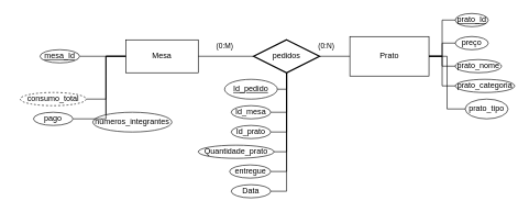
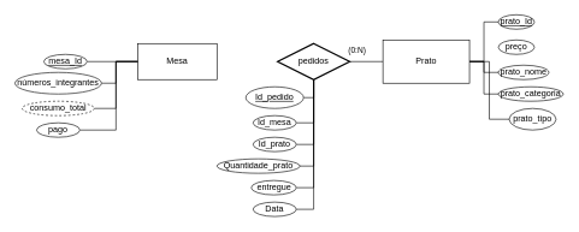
  <mxCell id="0" />
  <mxCell id="1" parent="0" />
  <mxCell id="2" value="&lt;div&gt;Mesa&lt;/div&gt;" style="html=1;whiteSpace=wrap;" parent="1" vertex="1"><mxGeometry x="190" y="60" width="110" height="50" as="geometry" /></mxCell>
  <mxCell id="3" value="(0:N)" style="edgeStyle=orthogonalEdgeStyle;rounded=0;orthogonalLoop=1;jettySize=auto;html=1;endArrow=none;endFill=0;" parent="1" source="5" target="34" edge="1"><mxGeometry x="-0.562" y="15" relative="1" as="geometry"><mxPoint as="offset" /><mxPoint x="540" y="85" as="targetPoint" /></mxGeometry></mxCell>
- <mxCell id="4" value="(0:M)" style="edgeStyle=orthogonalEdgeStyle;rounded=0;orthogonalLoop=1;jettySize=auto;html=1;endArrow=none;endFill=0;" parent="1" source="5" target="2" edge="1"><mxGeometry x="0.048" y="-15" relative="1" as="geometry"><mxPoint as="offset" /></mxGeometry></mxCell>
  <mxCell id="5" value="&lt;div&gt;pedidos&lt;/div&gt;" style="strokeWidth=2;html=1;shape=mxgraph.flowchart.decision;whiteSpace=wrap;" parent="1" vertex="1"><mxGeometry x="384" y="60" width="100" height="50" as="geometry" /></mxCell>
  <mxCell id="6" value="" style="edgeStyle=orthogonalEdgeStyle;rounded=0;orthogonalLoop=1;jettySize=auto;html=1;endArrow=none;endFill=0;" parent="1" source="7" target="2" edge="1"><mxGeometry relative="1" as="geometry" /></mxCell>
  <mxCell id="7" value="&lt;u&gt;mesa_Id&lt;/u&gt;" style="ellipse;whiteSpace=wrap;html=1;" parent="1" vertex="1"><mxGeometry x="60" y="75" width="60" height="20" as="geometry" /></mxCell>
  <mxCell id="8" value="" style="edgeStyle=orthogonalEdgeStyle;rounded=0;orthogonalLoop=1;jettySize=auto;html=1;endArrow=none;endFill=0;" parent="1" source="9" target="2" edge="1"><mxGeometry relative="1" as="geometry"><Array as="points"><mxPoint x="160" y="115" /><mxPoint x="160" y="85" /></Array></mxGeometry></mxCell>
- <mxCell id="9" value="números_integrantes" style="ellipse;whiteSpace=wrap;html=1;" parent="1" vertex="1"><mxGeometry x="140" y="170" width="120" height="30" as="geometry" /></mxCell>
+ <mxCell id="9" value="números_integrantes" style="ellipse;whiteSpace=wrap;html=1;" parent="1" vertex="1"><mxGeometry x="20" y="100" width="120" height="30" as="geometry" /></mxCell>
  <mxCell id="10" style="edgeStyle=orthogonalEdgeStyle;rounded=0;orthogonalLoop=1;jettySize=auto;html=1;exitX=1;exitY=0.5;exitDx=0;exitDy=0;entryX=0;entryY=0.5;entryDx=0;entryDy=0;endArrow=none;endFill=0;" parent="1" source="11" target="2" edge="1"><mxGeometry relative="1" as="geometry"><Array as="points"><mxPoint x="160" y="150" /><mxPoint x="160" y="85" /></Array></mxGeometry></mxCell>
  <mxCell id="11" value="consumo_total" style="ellipse;whiteSpace=wrap;html=1;dashed=1;" parent="1" vertex="1"><mxGeometry x="30" y="140" width="100" height="20" as="geometry" /></mxCell>
  <mxCell id="12" style="edgeStyle=orthogonalEdgeStyle;rounded=0;orthogonalLoop=1;jettySize=auto;html=1;exitX=1;exitY=0.5;exitDx=0;exitDy=0;entryX=0;entryY=0.5;entryDx=0;entryDy=0;endArrow=none;endFill=0;" parent="1" source="13" target="2" edge="1"><mxGeometry relative="1" as="geometry"><Array as="points"><mxPoint x="160" y="180" /><mxPoint x="160" y="85" /></Array></mxGeometry></mxCell>
  <mxCell id="13" value="pago" style="ellipse;whiteSpace=wrap;html=1;" parent="1" vertex="1"><mxGeometry x="50" y="170" width="60" height="20" as="geometry" /></mxCell>
  <mxCell id="14" style="edgeStyle=orthogonalEdgeStyle;rounded=0;orthogonalLoop=1;jettySize=auto;html=1;exitX=1;exitY=0.5;exitDx=0;exitDy=0;entryX=0.5;entryY=1;entryDx=0;entryDy=0;entryPerimeter=0;endArrow=none;endFill=0;" parent="1" source="15" target="5" edge="1"><mxGeometry relative="1" as="geometry" /></mxCell>
  <mxCell id="15" value="Id_mesa" style="ellipse;whiteSpace=wrap;html=1;" parent="1" vertex="1"><mxGeometry x="350" y="160" width="60" height="20" as="geometry" /></mxCell>
  <mxCell id="16" style="edgeStyle=orthogonalEdgeStyle;rounded=0;orthogonalLoop=1;jettySize=auto;html=1;exitX=1;exitY=0.5;exitDx=0;exitDy=0;entryX=0.5;entryY=1;entryDx=0;entryDy=0;entryPerimeter=0;endArrow=none;endFill=0;" parent="1" source="17" target="5" edge="1"><mxGeometry relative="1" as="geometry" /></mxCell>
  <mxCell id="17" value="Id_prato" style="ellipse;whiteSpace=wrap;html=1;" parent="1" vertex="1"><mxGeometry x="350" y="190" width="60" height="20" as="geometry" /></mxCell>
  <mxCell id="18" style="edgeStyle=orthogonalEdgeStyle;rounded=0;orthogonalLoop=1;jettySize=auto;html=1;exitX=1;exitY=0.5;exitDx=0;exitDy=0;entryX=0.5;entryY=1;entryDx=0;entryDy=0;entryPerimeter=0;endArrow=none;endFill=0;" parent="1" source="19" target="5" edge="1"><mxGeometry relative="1" as="geometry"><Array as="points"><mxPoint x="434" y="230" /></Array></mxGeometry></mxCell>
  <mxCell id="19" value="Quantidade_prato" style="ellipse;whiteSpace=wrap;html=1;" parent="1" vertex="1"><mxGeometry x="300" y="220" width="115" height="20" as="geometry" /></mxCell>
  <mxCell id="20" style="edgeStyle=orthogonalEdgeStyle;rounded=0;orthogonalLoop=1;jettySize=auto;html=1;exitX=1;exitY=0.5;exitDx=0;exitDy=0;endArrow=none;endFill=0;" parent="1" source="21" target="5" edge="1"><mxGeometry relative="1" as="geometry" /></mxCell>
  <mxCell id="21" value="entregue" style="ellipse;whiteSpace=wrap;html=1;" parent="1" vertex="1"><mxGeometry x="347.5" y="250" width="62.5" height="20" as="geometry" /></mxCell>
  <mxCell id="22" style="edgeStyle=orthogonalEdgeStyle;rounded=0;orthogonalLoop=1;jettySize=auto;html=1;exitX=0;exitY=0.5;exitDx=0;exitDy=0;entryX=1;entryY=0.5;entryDx=0;entryDy=0;endArrow=none;endFill=0;" edge="1" parent="1" source="23" target="34"><mxGeometry relative="1" as="geometry" /></mxCell>
  <mxCell id="23" value="&lt;u&gt;prato_Id&lt;/u&gt;" style="ellipse;whiteSpace=wrap;html=1;" parent="1" vertex="1"><mxGeometry x="690" y="20" width="50" height="20" as="geometry" /></mxCell>
  <mxCell id="24" style="edgeStyle=orthogonalEdgeStyle;rounded=0;orthogonalLoop=1;jettySize=auto;html=1;exitX=0;exitY=0.5;exitDx=0;exitDy=0;endArrow=none;endFill=0;" edge="1" parent="1" source="25" target="34"><mxGeometry relative="1" as="geometry" /></mxCell>
  <mxCell id="25" value="prato_nome" style="ellipse;whiteSpace=wrap;html=1;" parent="1" vertex="1"><mxGeometry x="690" y="90" width="70" height="20" as="geometry" /></mxCell>
  <mxCell id="26" style="edgeStyle=orthogonalEdgeStyle;rounded=0;orthogonalLoop=1;jettySize=auto;html=1;exitX=0;exitY=0.5;exitDx=0;exitDy=0;entryX=1;entryY=0.5;entryDx=0;entryDy=0;endArrow=none;endFill=0;" edge="1" parent="1" source="27" target="34"><mxGeometry relative="1" as="geometry" /></mxCell>
  <mxCell id="27" value="prato_categoria" style="ellipse;whiteSpace=wrap;html=1;" parent="1" vertex="1"><mxGeometry x="690" y="120" width="90" height="20" as="geometry" /></mxCell>
  <mxCell id="28" style="edgeStyle=orthogonalEdgeStyle;rounded=0;orthogonalLoop=1;jettySize=auto;html=1;exitX=0;exitY=0.5;exitDx=0;exitDy=0;entryX=1;entryY=0.5;entryDx=0;entryDy=0;endArrow=none;endFill=0;" edge="1" parent="1" source="29" target="34"><mxGeometry relative="1" as="geometry" /></mxCell>
  <mxCell id="29" value="prato_tipo" style="ellipse;whiteSpace=wrap;html=1;" parent="1" vertex="1"><mxGeometry x="705" y="150" width="65" height="30" as="geometry" /></mxCell>
  <mxCell id="30" value="" style="edgeStyle=orthogonalEdgeStyle;rounded=0;orthogonalLoop=1;jettySize=auto;html=1;endArrow=none;endFill=0;" parent="1" source="31" target="5" edge="1"><mxGeometry relative="1" as="geometry"><Array as="points"><mxPoint x="434" y="135" /></Array></mxGeometry></mxCell>
  <mxCell id="31" value="&lt;u&gt;Id_pedido&lt;/u&gt;" style="ellipse;whiteSpace=wrap;html=1;" parent="1" vertex="1"><mxGeometry x="340" y="120" width="80" height="30" as="geometry" /></mxCell>
  <mxCell id="32" style="edgeStyle=orthogonalEdgeStyle;rounded=0;orthogonalLoop=1;jettySize=auto;html=1;exitX=1;exitY=0.5;exitDx=0;exitDy=0;endArrow=none;endFill=0;" parent="1" source="33" target="5" edge="1"><mxGeometry relative="1" as="geometry"><Array as="points"><mxPoint x="434" y="290" /></Array></mxGeometry></mxCell>
  <mxCell id="33" value="Data" style="ellipse;whiteSpace=wrap;html=1;" parent="1" vertex="1"><mxGeometry x="350" y="280" width="60" height="20" as="geometry" /></mxCell>
  <mxCell id="34" value="Prato" style="rounded=0;whiteSpace=wrap;html=1;" parent="1" vertex="1"><mxGeometry x="530" y="55" width="120" height="60" as="geometry" /></mxCell>
- <mxCell id="35" style="edgeStyle=orthogonalEdgeStyle;rounded=0;orthogonalLoop=1;jettySize=auto;html=1;exitX=0;exitY=0.5;exitDx=0;exitDy=0;endArrow=none;endFill=0;" edge="1" parent="1" source="36" target="34"><mxGeometry relative="1" as="geometry" /></mxCell>
  <mxCell id="36" value="preço" style="ellipse;whiteSpace=wrap;html=1;" vertex="1" parent="1"><mxGeometry x="690" y="55" width="50" height="20" as="geometry" /></mxCell>
